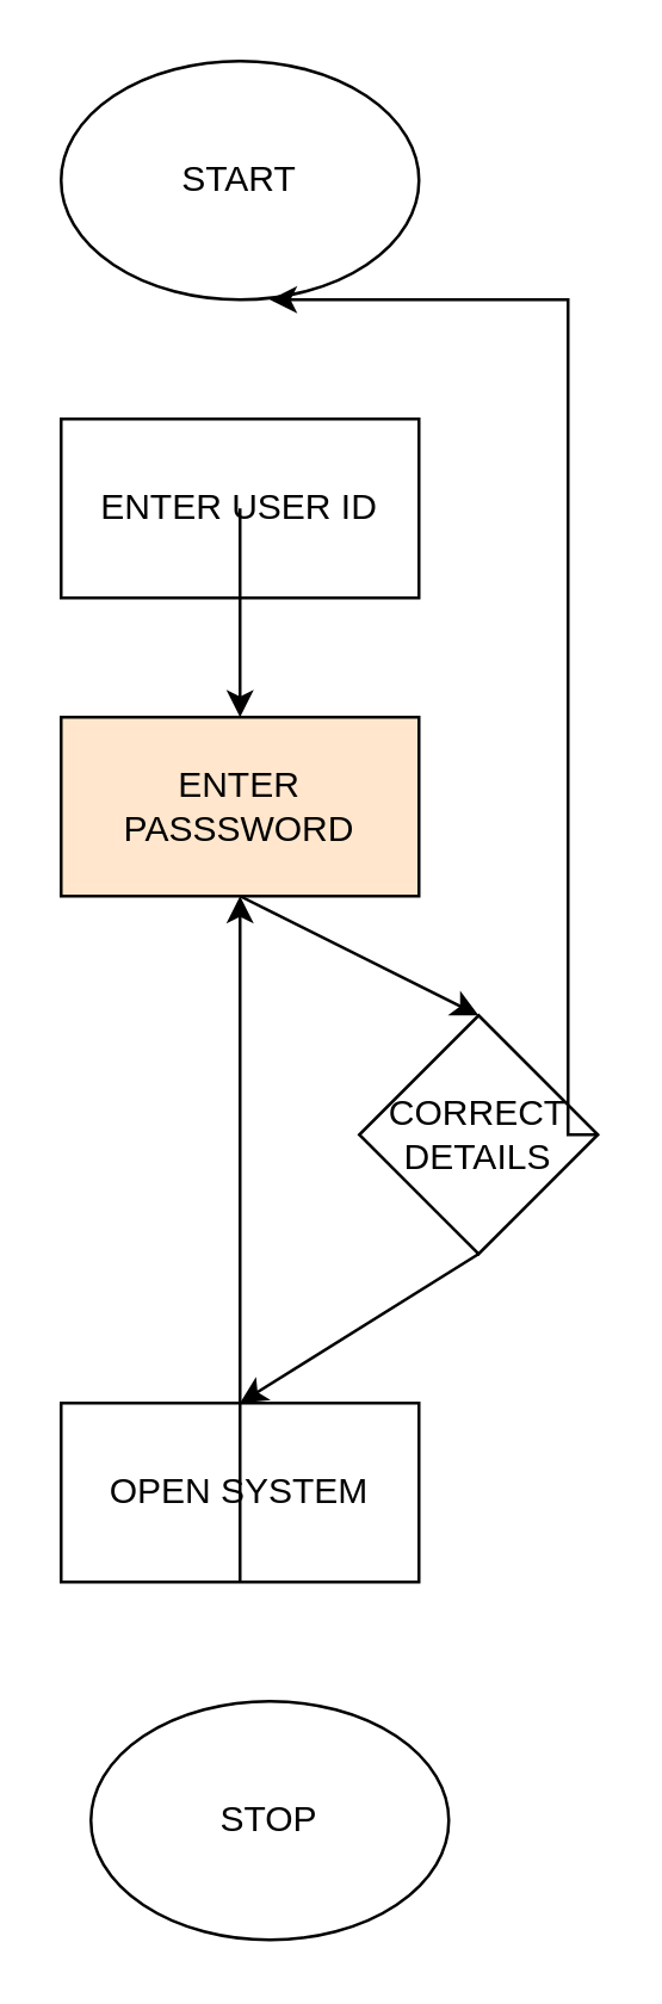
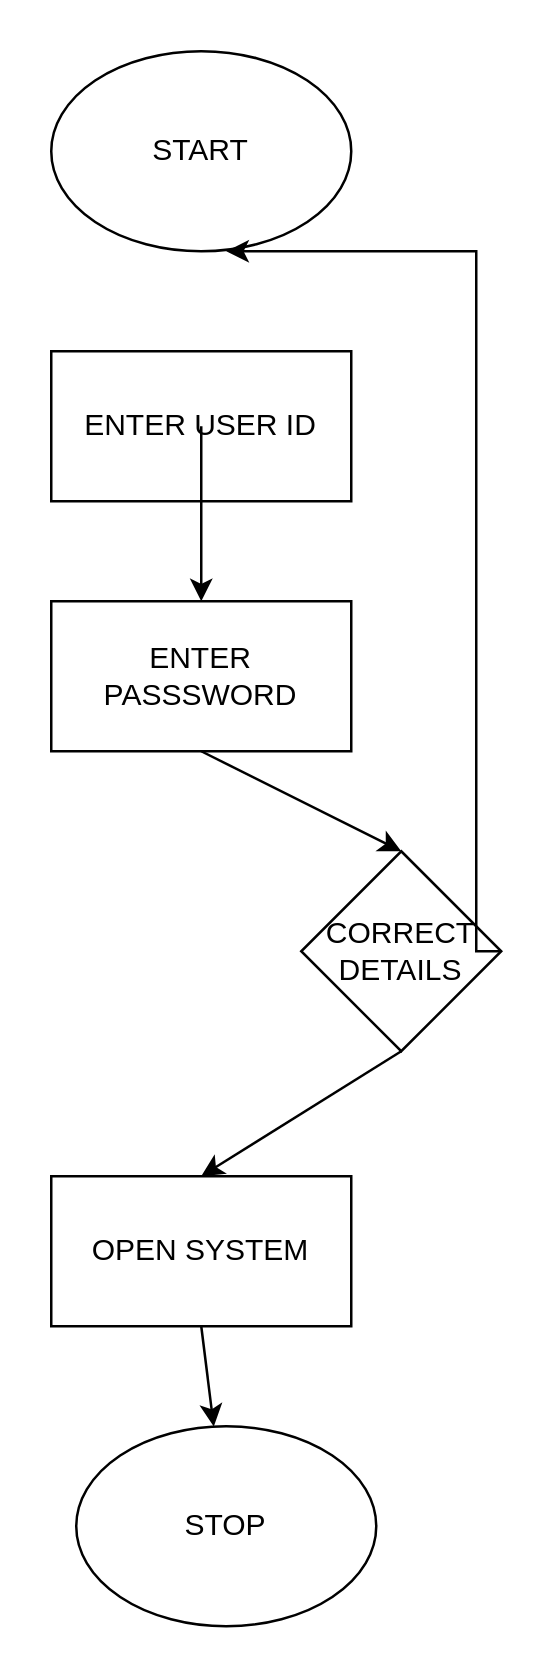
  <mxCell id="0" />
  <mxCell id="1" parent="0" />
  <mxCell id="2" value="START" style="ellipse;whiteSpace=wrap;html=1;" vertex="1" parent="1"><mxGeometry x="20" y="20" width="120" height="80" as="geometry" /></mxCell>
  <mxCell id="3" value="ENTER USER ID" style="rounded=0;whiteSpace=wrap;html=1;" vertex="1" parent="1"><mxGeometry x="20" y="140" width="120" height="60" as="geometry" /></mxCell>
- <mxCell id="4" value="ENTER PASSSWORD" style="rounded=0;whiteSpace=wrap;html=1;fillColor=#ffe6cc;" vertex="1" parent="1"><mxGeometry x="20" y="240" width="120" height="60" as="geometry" /></mxCell>
+ <mxCell id="4" value="ENTER PASSSWORD" style="rounded=0;whiteSpace=wrap;html=1;" vertex="1" parent="1"><mxGeometry x="20" y="240" width="120" height="60" as="geometry" /></mxCell>
  <mxCell id="5" value="CORRECT DETAILS" style="rhombus;whiteSpace=wrap;html=1;" vertex="1" parent="1"><mxGeometry x="120" y="340" width="80" height="80" as="geometry" /></mxCell>
  <mxCell id="6" value="OPEN SYSTEM" style="rounded=0;whiteSpace=wrap;html=1;" vertex="1" parent="1"><mxGeometry x="20" y="470" width="120" height="60" as="geometry" /></mxCell>
  <mxCell id="7" value="STOP" style="ellipse;whiteSpace=wrap;html=1;" vertex="1" parent="1"><mxGeometry x="30" y="570" width="120" height="80" as="geometry" /></mxCell>
  <mxCell id="8" value="" style="endArrow=classic;html=1;rounded=0;exitX=0.5;exitY=1;exitDx=0;exitDy=0;entryX=0.5;entryY=0;entryDx=0;entryDy=0;" edge="1" parent="1" source="4" target="5"><mxGeometry width="50" height="50" relative="1" as="geometry"><mxPoint x="40" y="340" as="sourcePoint" /><mxPoint x="90" y="290" as="targetPoint" /></mxGeometry></mxCell>
  <mxCell id="9" value="" style="endArrow=classic;html=1;rounded=0;entryX=0.5;entryY=0;entryDx=0;entryDy=0;" edge="1" parent="1" target="4"><mxGeometry width="50" height="50" relative="1" as="geometry"><mxPoint x="80" y="170" as="sourcePoint" /><mxPoint x="90" y="290" as="targetPoint" /></mxGeometry></mxCell>
  <mxCell id="10" value="" style="endArrow=classic;html=1;rounded=0;exitX=1;exitY=0.5;exitDx=0;exitDy=0;" edge="1" parent="1" source="5"><mxGeometry width="50" height="50" relative="1" as="geometry"><mxPoint x="40" y="340" as="sourcePoint" /><mxPoint x="90" y="100" as="targetPoint" /><Array as="points"><mxPoint x="190" y="380" /><mxPoint x="190" y="100" /></Array></mxGeometry></mxCell>
- <mxCell id="11" value="" style="endArrow=classic;html=1;rounded=0;exitX=0.5;exitY=1;exitDx=0;exitDy=0;" edge="1" parent="1" source="6" target="4"><mxGeometry width="50" height="50" relative="1" as="geometry"><mxPoint x="-50" y="360" as="sourcePoint" /><mxPoint x="0" y="310" as="targetPoint" /></mxGeometry></mxCell>
+ <mxCell id="11" value="" style="endArrow=classic;html=1;rounded=0;exitX=0.5;exitY=1;exitDx=0;exitDy=0;" edge="1" parent="1" source="6" target="7"><mxGeometry width="50" height="50" relative="1" as="geometry"><mxPoint x="-50" y="360" as="sourcePoint" /><mxPoint x="0" y="310" as="targetPoint" /></mxGeometry></mxCell>
  <mxCell id="12" value="" style="endArrow=classic;html=1;rounded=0;exitX=0.5;exitY=1;exitDx=0;exitDy=0;" edge="1" parent="1" source="5"><mxGeometry width="50" height="50" relative="1" as="geometry"><mxPoint x="40" y="340" as="sourcePoint" /><mxPoint x="80" y="470" as="targetPoint" /></mxGeometry></mxCell>
